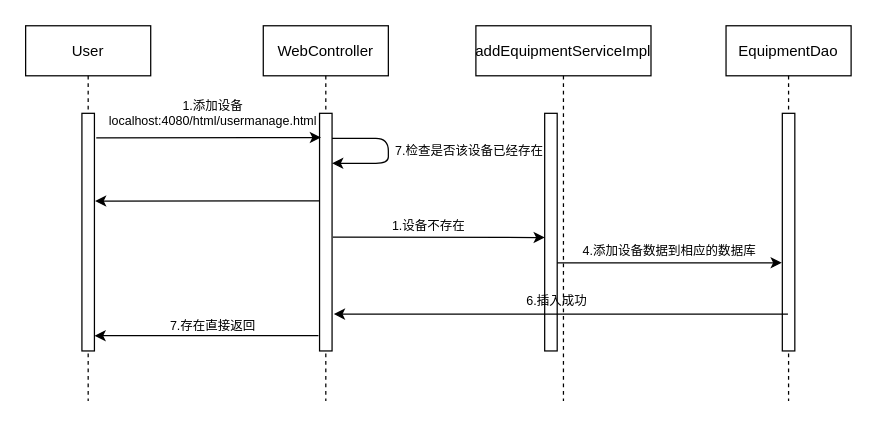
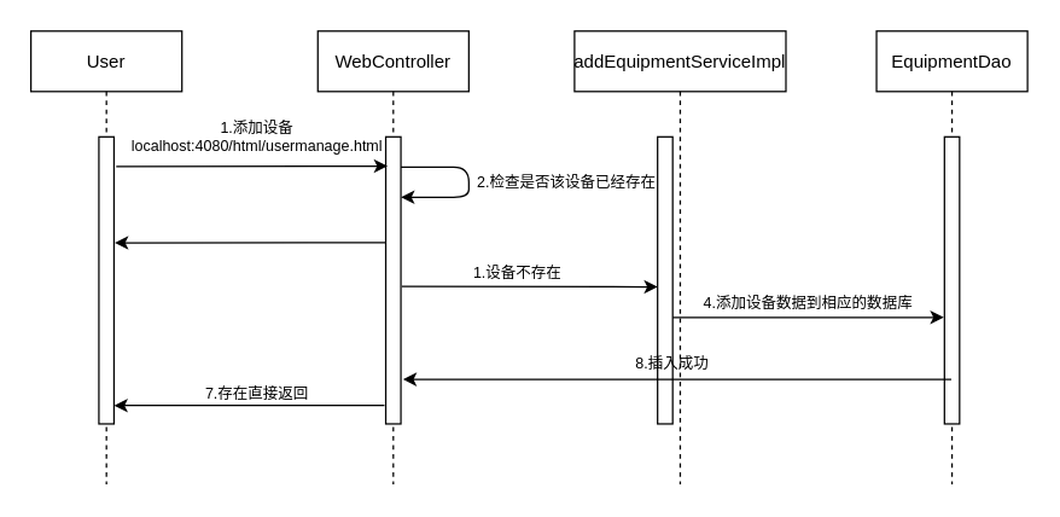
  <mxCell id="0" />
  <mxCell id="1" parent="0" />
  <mxCell id="2" value="User" style="shape=umlLifeline;perimeter=lifelinePerimeter;container=1;collapsible=0;recursiveResize=0;rounded=0;shadow=0;strokeWidth=1;" vertex="1" parent="1"><mxGeometry x="20" y="20" width="100" height="300" as="geometry" /></mxCell>
  <mxCell id="3" value="" style="points=[];perimeter=orthogonalPerimeter;rounded=0;shadow=0;strokeWidth=1;" vertex="1" parent="2"><mxGeometry x="45" y="70" width="10" height="190" as="geometry" /></mxCell>
  <mxCell id="4" value="WebController" style="shape=umlLifeline;perimeter=lifelinePerimeter;container=1;collapsible=0;recursiveResize=0;rounded=0;shadow=0;strokeWidth=1;" vertex="1" parent="1"><mxGeometry x="210" y="20" width="100" height="300" as="geometry" /></mxCell>
  <mxCell id="5" value="" style="points=[];perimeter=orthogonalPerimeter;rounded=0;shadow=0;strokeWidth=1;" vertex="1" parent="4"><mxGeometry x="45" y="70" width="10" height="190" as="geometry" /></mxCell>
  <mxCell id="6" value="" style="endArrow=classic;html=1;" edge="1" parent="4"><mxGeometry width="50" height="50" relative="1" as="geometry"><mxPoint x="55" y="90" as="sourcePoint" /><mxPoint x="55" y="110" as="targetPoint" /><Array as="points"><mxPoint x="100" y="90" /><mxPoint x="100" y="110" /></Array></mxGeometry></mxCell>
  <mxCell id="7" value="addEquipmentServiceImpl" style="shape=umlLifeline;perimeter=lifelinePerimeter;container=1;collapsible=0;recursiveResize=0;rounded=0;shadow=0;strokeWidth=1;" vertex="1" parent="1"><mxGeometry x="380" y="20" width="140" height="300" as="geometry" /></mxCell>
  <mxCell id="8" value="" style="points=[];perimeter=orthogonalPerimeter;rounded=0;shadow=0;strokeWidth=1;" vertex="1" parent="7"><mxGeometry x="55" y="70" width="10" height="190" as="geometry" /></mxCell>
- <mxCell id="9" value="&lt;font style=&quot;font-size: 10px&quot;&gt;6.插入成功&lt;/font&gt;" style="text;html=1;strokeColor=none;fillColor=none;align=center;verticalAlign=middle;whiteSpace=wrap;rounded=0;" vertex="1" parent="7"><mxGeometry x="30" y="210" width="70" height="20" as="geometry" /></mxCell>
+ <mxCell id="9" value="&lt;font style=&quot;font-size: 10px&quot;&gt;8.插入成功&lt;/font&gt;" style="text;html=1;strokeColor=none;fillColor=none;align=center;verticalAlign=middle;whiteSpace=wrap;rounded=0;" vertex="1" parent="7"><mxGeometry x="30" y="210" width="70" height="20" as="geometry" /></mxCell>
  <mxCell id="10" value="EquipmentDao" style="shape=umlLifeline;perimeter=lifelinePerimeter;container=1;collapsible=0;recursiveResize=0;rounded=0;shadow=0;strokeWidth=1;" vertex="1" parent="1"><mxGeometry x="580" y="20" width="100" height="300" as="geometry" /></mxCell>
  <mxCell id="11" value="" style="points=[];perimeter=orthogonalPerimeter;rounded=0;shadow=0;strokeWidth=1;" vertex="1" parent="10"><mxGeometry x="45" y="70" width="10" height="190" as="geometry" /></mxCell>
  <mxCell id="12" value="" style="endArrow=classic;html=1;exitX=1.148;exitY=0.103;exitDx=0;exitDy=0;exitPerimeter=0;entryX=0.117;entryY=0.102;entryDx=0;entryDy=0;entryPerimeter=0;" edge="1" parent="1" source="3" target="5"><mxGeometry width="50" height="50" relative="1" as="geometry"><mxPoint x="80" y="130" as="sourcePoint" /><mxPoint x="240" y="110" as="targetPoint" /><Array as="points" /></mxGeometry></mxCell>
  <mxCell id="13" value="&lt;div style=&quot;font-size: 10px&quot;&gt;&lt;font style=&quot;font-size: 10px&quot;&gt;1.添加设备&lt;br&gt;&lt;/font&gt;&lt;/div&gt;&lt;div style=&quot;font-size: 10px&quot;&gt;&lt;font style=&quot;font-size: 10px&quot;&gt;localhost:4080/html/usermanage.html&lt;br&gt;&lt;/font&gt;&lt;/div&gt;" style="text;html=1;strokeColor=none;fillColor=none;align=center;verticalAlign=middle;whiteSpace=wrap;rounded=0;" vertex="1" parent="1"><mxGeometry x="110" y="80" width="120" height="20" as="geometry" /></mxCell>
  <mxCell id="14" value="" style="endArrow=classic;html=1;entryX=0.01;entryY=0.42;entryDx=0;entryDy=0;entryPerimeter=0;exitX=1.066;exitY=0.521;exitDx=0;exitDy=0;exitPerimeter=0;" edge="1" parent="1" source="5"><mxGeometry width="50" height="50" relative="1" as="geometry"><mxPoint x="270" y="189" as="sourcePoint" /><mxPoint x="435.1" y="189.31" as="targetPoint" /><Array as="points" /></mxGeometry></mxCell>
  <mxCell id="15" value="" style="endArrow=classic;html=1;entryX=-0.039;entryY=0.629;entryDx=0;entryDy=0;entryPerimeter=0;" edge="1" parent="1" source="8" target="11"><mxGeometry width="50" height="50" relative="1" as="geometry"><mxPoint x="450" y="210" as="sourcePoint" /><mxPoint x="620" y="210" as="targetPoint" /><Array as="points" /></mxGeometry></mxCell>
  <mxCell id="16" value="" style="endArrow=classic;html=1;entryX=1.005;entryY=0.936;entryDx=0;entryDy=0;entryPerimeter=0;exitX=-0.088;exitY=0.935;exitDx=0;exitDy=0;exitPerimeter=0;" edge="1" parent="1" source="5" target="3"><mxGeometry width="50" height="50" relative="1" as="geometry"><mxPoint x="240" y="268" as="sourcePoint" /><mxPoint x="400" y="100" as="targetPoint" /></mxGeometry></mxCell>
  <mxCell id="17" value="" style="endArrow=classic;html=1;entryX=1.14;entryY=0.845;entryDx=0;entryDy=0;entryPerimeter=0;" edge="1" parent="1" source="10" target="5"><mxGeometry width="50" height="50" relative="1" as="geometry"><mxPoint x="519.07" y="250" as="sourcePoint" /><mxPoint x="260" y="250" as="targetPoint" /></mxGeometry></mxCell>
  <mxCell id="18" value="&lt;font style=&quot;font-size: 10px&quot;&gt;1.设备不存在&lt;/font&gt;" style="text;html=1;strokeColor=none;fillColor=none;align=center;verticalAlign=middle;whiteSpace=wrap;rounded=0;" vertex="1" parent="1"><mxGeometry x="310" y="170" width="65" height="20" as="geometry" /></mxCell>
  <mxCell id="19" value="&lt;font style=&quot;font-size: 10px&quot;&gt;4.添加设备数据到相应的数据库&lt;/font&gt;" style="text;html=1;strokeColor=none;fillColor=none;align=center;verticalAlign=middle;whiteSpace=wrap;rounded=0;" vertex="1" parent="1"><mxGeometry x="460" y="190" width="150" height="20" as="geometry" /></mxCell>
  <mxCell id="20" value="&lt;font style=&quot;font-size: 10px&quot;&gt;7.存在直接返回&lt;/font&gt;" style="text;html=1;strokeColor=none;fillColor=none;align=center;verticalAlign=middle;whiteSpace=wrap;rounded=0;" vertex="1" parent="1"><mxGeometry x="120" y="250" width="100" height="20" as="geometry" /></mxCell>
- <mxCell id="21" value="&lt;font style=&quot;font-size: 10px&quot;&gt;7.检查是否该设备已经存在&lt;br&gt;&lt;/font&gt;" style="text;html=1;strokeColor=none;fillColor=none;align=center;verticalAlign=middle;whiteSpace=wrap;rounded=0;" vertex="1" parent="1"><mxGeometry x="310" y="110" width="130" height="20" as="geometry" /></mxCell>
+ <mxCell id="21" value="&lt;font style=&quot;font-size: 10px&quot;&gt;2.检查是否该设备已经存在&lt;br&gt;&lt;/font&gt;" style="text;html=1;strokeColor=none;fillColor=none;align=center;verticalAlign=middle;whiteSpace=wrap;rounded=0;" vertex="1" parent="1"><mxGeometry x="310" y="110" width="130" height="20" as="geometry" /></mxCell>
  <mxCell id="22" value="" style="endArrow=classic;html=1;entryX=1.005;entryY=0.936;entryDx=0;entryDy=0;entryPerimeter=0;exitX=-0.088;exitY=0.935;exitDx=0;exitDy=0;exitPerimeter=0;" edge="1" parent="1"><mxGeometry width="50" height="50" relative="1" as="geometry"><mxPoint x="254.54" y="160" as="sourcePoint" /><mxPoint x="75.47" y="160.19" as="targetPoint" /></mxGeometry></mxCell>
